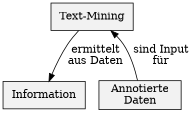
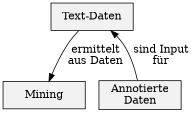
  digraph {
    rankdir=TD
    node [fillcolor=gray95 shape=box style=filled]
-   n1 [label="Text-Mining" width=1.5]
-   n2 [label=Information width=1.5]
+   n1 [label="Text-Daten" width=1.5]
+   n2 [label=Mining width=1.5]
    n3 [label="Annotierte\nDaten" width=1.5]
    n1 -> n2 [label="ermittelt\naus Daten"]
    n1 -> n3 [dir=back label="sind Input\nfür"]
  }
